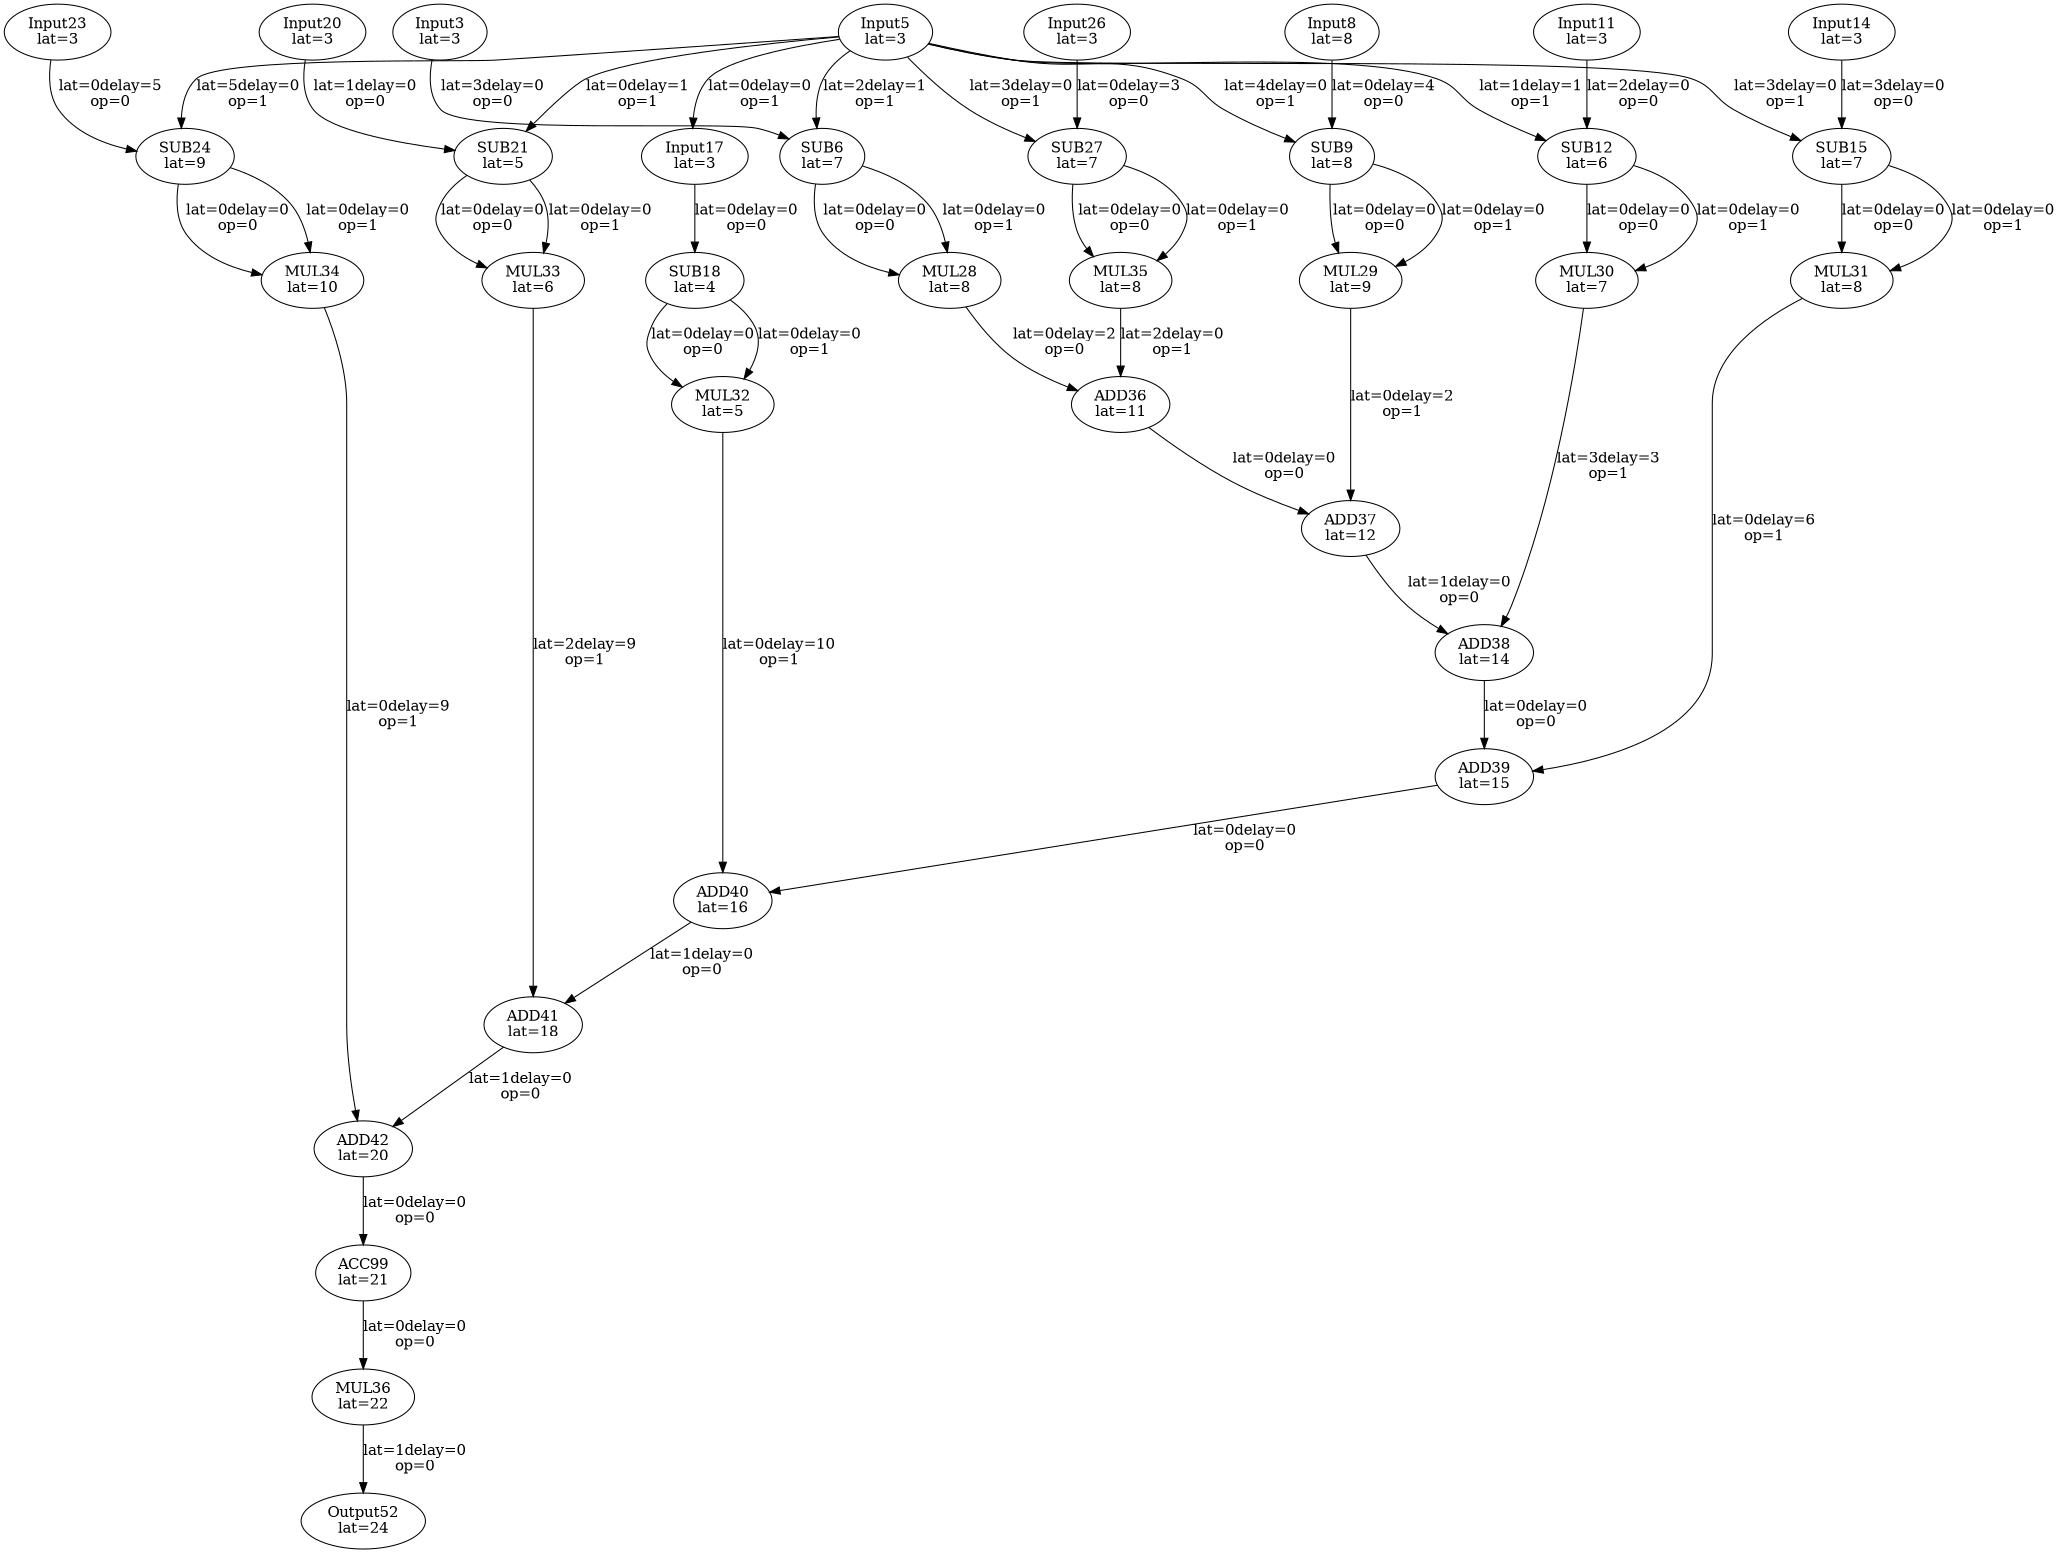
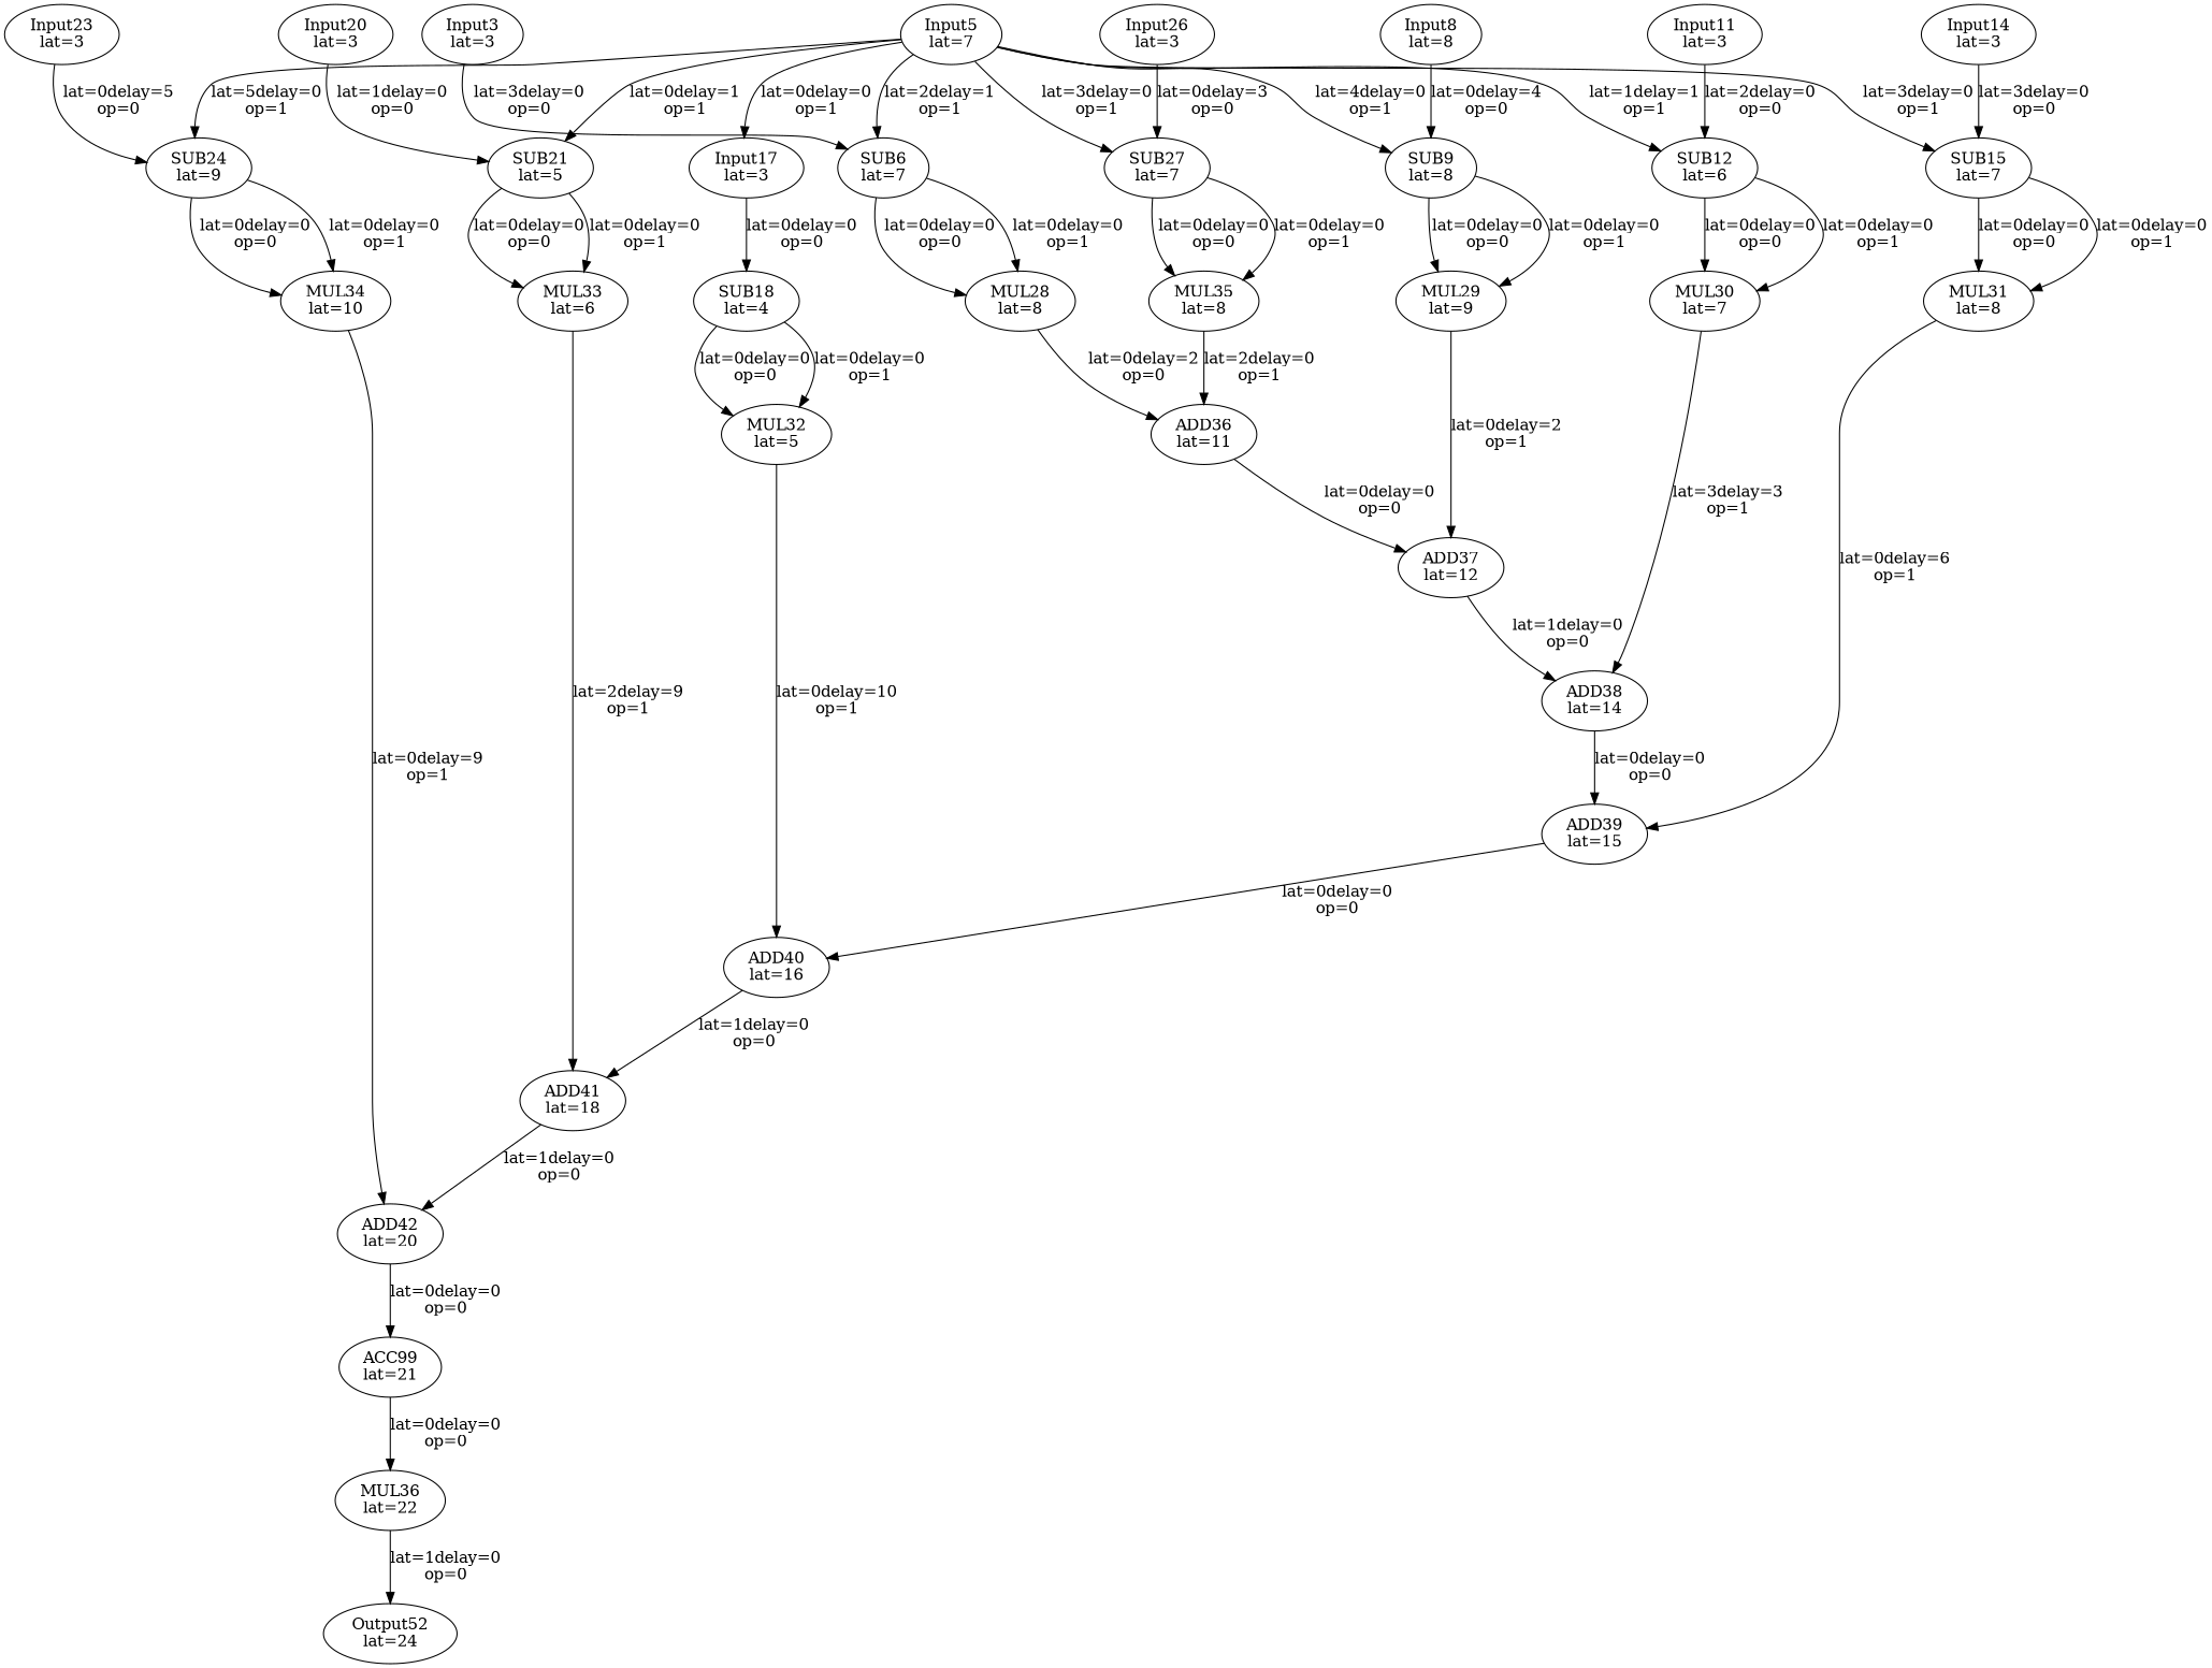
  digraph {
    Input3 [label="\N\nlat=3"]
    SUB6 [label="\N\nlat=7"]
    MUL28 [label="\N\nlat=8"]
-   Input5 [label="\N\nlat=3"]
+   Input5 [label="\N\nlat=7"]
    SUB9 [label="\N\nlat=8"]
    SUB12 [label="\N\nlat=6"]
    SUB15 [label="\N\nlat=7"]
    SUB21 [label="\N\nlat=5"]
    SUB24 [label="\N\nlat=9"]
    SUB27 [label="\N\nlat=7"]
    Input17 [label="\N\nlat=3"]
    MUL29 [label="\N\nlat=9"]
    MUL30 [label="\N\nlat=7"]
    MUL31 [label="\N\nlat=8"]
    SUB18 [label="\N\nlat=4"]
    MUL32 [label="\N\nlat=5"]
    MUL33 [label="\N\nlat=6"]
    MUL34 [label="\N\nlat=10"]
    MUL35 [label="\N\nlat=8"]
    ADD36 [label="\N\nlat=11"]
    Input8 [label="\N\nlat=8"]
    ADD37 [label="\N\nlat=12"]
    Input11 [label="\N\nlat=3"]
    ADD38 [label="\N\nlat=14"]
    Input14 [label="\N\nlat=3"]
    ADD39 [label="\N\nlat=15"]
    ADD40 [label="\N\nlat=16"]
    Input20 [label="\N\nlat=3"]
    ADD41 [label="\N\nlat=18"]
    Input23 [label="\N\nlat=3"]
    ADD42 [label="\N\nlat=20"]
    Input26 [label="\N\nlat=3"]
    ACC99 [label="\N\nlat=21"]
    MUL36 [label="\N\nlat=22"]
    Output52 [label="\N\nlat=24"]
    Input3 -> SUB6 [label="lat=3\delay=0\nop=0"]
    SUB6 -> MUL28 [label="lat=0\delay=0\nop=0"]
    SUB6 -> MUL28 [label="lat=0\delay=0\nop=1"]
    MUL28 -> ADD36 [label="lat=0\delay=2\nop=0"]
    Input5 -> SUB6 [label="lat=2\delay=1\nop=1"]
    Input5 -> SUB9 [label="lat=4\delay=0\nop=1"]
    Input5 -> SUB12 [label="lat=1\delay=1\nop=1"]
    Input5 -> SUB15 [label="lat=3\delay=0\nop=1"]
    Input5 -> SUB21 [label="lat=0\delay=1\nop=1"]
    Input5 -> SUB24 [label="lat=5\delay=0\nop=1"]
    Input5 -> SUB27 [label="lat=3\delay=0\nop=1"]
    Input5 -> Input17 [label="lat=0\delay=0\nop=1"]
    SUB9 -> MUL29 [label="lat=0\delay=0\nop=0"]
    SUB9 -> MUL29 [label="lat=0\delay=0\nop=1"]
    SUB12 -> MUL30 [label="lat=0\delay=0\nop=0"]
    SUB12 -> MUL30 [label="lat=0\delay=0\nop=1"]
    SUB15 -> MUL31 [label="lat=0\delay=0\nop=0"]
    SUB15 -> MUL31 [label="lat=0\delay=0\nop=1"]
    SUB21 -> MUL33 [label="lat=0\delay=0\nop=0"]
    SUB21 -> MUL33 [label="lat=0\delay=0\nop=1"]
    SUB24 -> MUL34 [label="lat=0\delay=0\nop=0"]
    SUB24 -> MUL34 [label="lat=0\delay=0\nop=1"]
    SUB27 -> MUL35 [label="lat=0\delay=0\nop=0"]
    SUB27 -> MUL35 [label="lat=0\delay=0\nop=1"]
    Input17 -> SUB18 [label="lat=0\delay=0\nop=0"]
    MUL29 -> ADD37 [label="lat=0\delay=2\nop=1"]
    MUL30 -> ADD38 [label="lat=3\delay=3\nop=1"]
    MUL31 -> ADD39 [label="lat=0\delay=6\nop=1"]
    SUB18 -> MUL32 [label="lat=0\delay=0\nop=0"]
    SUB18 -> MUL32 [label="lat=0\delay=0\nop=1"]
    MUL32 -> ADD40 [label="lat=0\delay=10\nop=1"]
    MUL33 -> ADD41 [label="lat=2\delay=9\nop=1"]
    MUL34 -> ADD42 [label="lat=0\delay=9\nop=1"]
    MUL35 -> ADD36 [label="lat=2\delay=0\nop=1"]
    ADD36 -> ADD37 [label="lat=0\delay=0\nop=0"]
    Input8 -> SUB9 [label="lat=0\delay=4\nop=0"]
    ADD37 -> ADD38 [label="lat=1\delay=0\nop=0"]
    Input11 -> SUB12 [label="lat=2\delay=0\nop=0"]
    ADD38 -> ADD39 [label="lat=0\delay=0\nop=0"]
    Input14 -> SUB15 [label="lat=3\delay=0\nop=0"]
    ADD39 -> ADD40 [label="lat=0\delay=0\nop=0"]
    ADD40 -> ADD41 [label="lat=1\delay=0\nop=0"]
    Input20 -> SUB21 [label="lat=1\delay=0\nop=0"]
    ADD41 -> ADD42 [label="lat=1\delay=0\nop=0"]
    Input23 -> SUB24 [label="lat=0\delay=5\nop=0"]
    ADD42 -> ACC99 [label="lat=0\delay=0\nop=0"]
    Input26 -> SUB27 [label="lat=0\delay=3\nop=0"]
    ACC99 -> MUL36 [label="lat=0\delay=0\nop=0"]
    MUL36 -> Output52 [label="lat=1\delay=0\nop=0"]
  }
